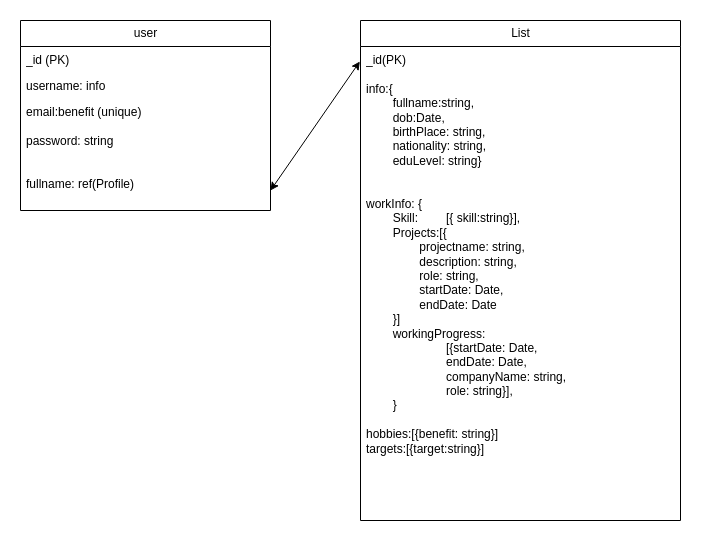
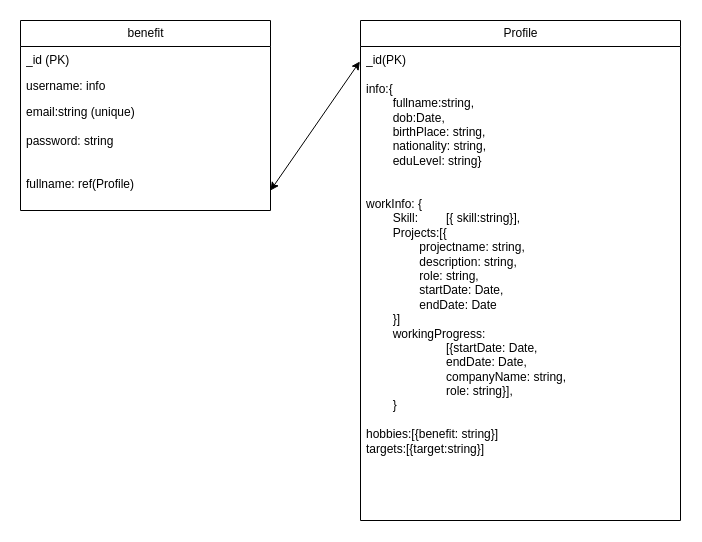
  <mxCell id="0" />
  <mxCell id="1" parent="0" />
- <mxCell id="2" value="user" style="swimlane;fontStyle=0;childLayout=stackLayout;horizontal=1;startSize=26;fillColor=none;horizontalStack=0;resizeParent=1;resizeParentMax=0;resizeLast=0;collapsible=1;marginBottom=0;html=1;" vertex="1" parent="1"><mxGeometry x="20" width="250" height="190" as="geometry" y="20" /></mxCell>
+ <mxCell id="2" value="benefit" style="swimlane;fontStyle=0;childLayout=stackLayout;horizontal=1;startSize=26;fillColor=none;horizontalStack=0;resizeParent=1;resizeParentMax=0;resizeLast=0;collapsible=1;marginBottom=0;html=1;" vertex="1" parent="1"><mxGeometry x="20" width="250" height="190" as="geometry" y="20" /></mxCell>
  <mxCell id="3" value="_id (PK)" style="text;strokeColor=none;fillColor=none;align=left;verticalAlign=top;spacingLeft=4;spacingRight=4;overflow=hidden;rotatable=0;points=[[0,0.5],[1,0.5]];portConstraint=eastwest;whiteSpace=wrap;html=1;" vertex="1" parent="2"><mxGeometry y="26" width="250" height="26" as="geometry" /></mxCell>
  <mxCell id="4" value="username: info" style="text;strokeColor=none;fillColor=none;align=left;verticalAlign=top;spacingLeft=4;spacingRight=4;overflow=hidden;rotatable=0;points=[[0,0.5],[1,0.5]];portConstraint=eastwest;whiteSpace=wrap;html=1;" vertex="1" parent="2"><mxGeometry y="52" width="250" height="26" as="geometry" /></mxCell>
- <mxCell id="5" value="email:benefit (unique)&lt;div&gt;&lt;br&gt;&lt;/div&gt;&lt;div&gt;password: string&lt;/div&gt;" style="text;strokeColor=none;fillColor=none;align=left;verticalAlign=top;spacingLeft=4;spacingRight=4;overflow=hidden;rotatable=0;points=[[0,0.5],[1,0.5]];portConstraint=eastwest;whiteSpace=wrap;html=1;" vertex="1" parent="2"><mxGeometry y="78" width="250" height="72" as="geometry" /></mxCell>
+ <mxCell id="5" value="email:string (unique)&lt;div&gt;&lt;br&gt;&lt;/div&gt;&lt;div&gt;password: string&lt;/div&gt;" style="text;strokeColor=none;fillColor=none;align=left;verticalAlign=top;spacingLeft=4;spacingRight=4;overflow=hidden;rotatable=0;points=[[0,0.5],[1,0.5]];portConstraint=eastwest;whiteSpace=wrap;html=1;" vertex="1" parent="2"><mxGeometry y="78" width="250" height="72" as="geometry" /></mxCell>
  <mxCell id="6" value="fullname: ref(Profile)" style="text;strokeColor=none;fillColor=none;align=left;verticalAlign=top;spacingLeft=4;spacingRight=4;overflow=hidden;rotatable=0;points=[[0,0.5],[1,0.5]];portConstraint=eastwest;whiteSpace=wrap;html=1;" vertex="1" parent="2"><mxGeometry y="150" width="250" height="40" as="geometry" /></mxCell>
- <mxCell id="7" value="List" style="swimlane;fontStyle=0;childLayout=stackLayout;horizontal=1;startSize=26;fillColor=none;horizontalStack=0;resizeParent=1;resizeParentMax=0;resizeLast=0;collapsible=1;marginBottom=0;html=1;" vertex="1" parent="1"><mxGeometry x="360" width="320" height="500" as="geometry" y="20" /></mxCell>
+ <mxCell id="7" value="Profile" style="swimlane;fontStyle=0;childLayout=stackLayout;horizontal=1;startSize=26;fillColor=none;horizontalStack=0;resizeParent=1;resizeParentMax=0;resizeLast=0;collapsible=1;marginBottom=0;html=1;" vertex="1" parent="1"><mxGeometry x="360" width="320" height="500" as="geometry" y="20" /></mxCell>
  <mxCell id="8" value="&lt;div&gt;_id(PK)&lt;/div&gt;&lt;div&gt;&lt;br&gt;&lt;/div&gt;info:{&lt;div&gt;&lt;span style=&quot;white-space: pre;&quot;&gt;&#09;&lt;/span&gt;fullname:string,&lt;div&gt;&lt;span style=&quot;white-space: pre;&quot;&gt;&#09;&lt;/span&gt;dob:Date,&lt;br&gt;&lt;/div&gt;&lt;/div&gt;&lt;div&gt;&lt;span style=&quot;white-space: pre;&quot;&gt;&#09;&lt;/span&gt;birthPlace: string,&lt;br&gt;&lt;/div&gt;&lt;div&gt;&lt;span style=&quot;white-space: pre;&quot;&gt;&#09;&lt;/span&gt;nationality: string,&lt;br&gt;&lt;/div&gt;&lt;div&gt;&lt;span style=&quot;white-space: pre;&quot;&gt;&#09;&lt;/span&gt;eduLevel: string}&lt;/div&gt;" style="text;strokeColor=none;fillColor=none;align=left;verticalAlign=top;spacingLeft=4;spacingRight=4;overflow=hidden;rotatable=0;points=[[0,0.5],[1,0.5]];portConstraint=eastwest;whiteSpace=wrap;html=1;" vertex="1" parent="7"><mxGeometry y="26" width="320" height="144" as="geometry" /></mxCell>
  <mxCell id="9" value="workInfo: {&lt;div&gt;&lt;span style=&quot;white-space: pre;&quot;&gt;&#09;Skill:&#09;[{ skill:string}],&lt;/span&gt;&lt;/div&gt;&lt;div&gt;&lt;span style=&quot;white-space: pre;&quot;&gt;&#09;&lt;/span&gt;Projects:[{&lt;/div&gt;&lt;div&gt;&lt;span style=&quot;white-space: pre;&quot;&gt;&#09;&lt;span style=&quot;white-space: pre;&quot;&gt;&#09;&lt;/span&gt;projectname: string,&lt;/span&gt;&lt;/div&gt;&lt;div&gt;&lt;span style=&quot;white-space: pre;&quot;&gt;&lt;span style=&quot;white-space: pre;&quot;&gt;&#09;&lt;/span&gt;&lt;span style=&quot;white-space: pre;&quot;&gt;&#09;&lt;/span&gt;description: string,&lt;/span&gt;&lt;/div&gt;&lt;div&gt;&lt;span style=&quot;white-space: pre;&quot;&gt;&lt;span style=&quot;white-space: pre;&quot;&gt;&#09;&lt;/span&gt;&lt;span style=&quot;white-space: pre;&quot;&gt;&#09;&lt;/span&gt;role: string,&lt;/span&gt;&lt;/div&gt;&lt;div&gt;&lt;span style=&quot;white-space: pre;&quot;&gt;&lt;span style=&quot;white-space: pre;&quot;&gt;&#09;&lt;/span&gt;&lt;span style=&quot;white-space: pre;&quot;&gt;&#09;&lt;/span&gt;startDate: Date,&lt;/span&gt;&lt;/div&gt;&lt;div&gt;&lt;span style=&quot;white-space: pre;&quot;&gt;&lt;span style=&quot;white-space: pre;&quot;&gt;&#09;&lt;/span&gt;&lt;span style=&quot;white-space: pre;&quot;&gt;&#09;&lt;/span&gt;endDate: Date&#09;&lt;/span&gt;&lt;/div&gt;&lt;div&gt;&lt;span style=&quot;white-space: pre;&quot;&gt;&#09;&lt;/span&gt;}]&lt;br&gt;&lt;/div&gt;&lt;div&gt;&lt;span style=&quot;white-space: pre;&quot;&gt;&#09;workingProgress: &lt;/span&gt;&lt;/div&gt;&lt;div&gt;&lt;span style=&quot;white-space: pre;&quot;&gt;&#09;&lt;span style=&quot;white-space: pre;&quot;&gt;&#09;&lt;/span&gt;&lt;span style=&quot;white-space: pre;&quot;&gt;&#09;&lt;/span&gt;[{startDate: &lt;/span&gt;Date&lt;span style=&quot;white-space: pre;&quot;&gt;,&lt;br&gt;&lt;/span&gt;&lt;/div&gt;&lt;div&gt;&lt;span style=&quot;white-space: pre;&quot;&gt;&#09;&lt;span style=&quot;white-space: pre;&quot;&gt;&#09;&lt;/span&gt;&lt;span style=&quot;white-space: pre;&quot;&gt;&#09;&lt;/span&gt;endDate: &lt;/span&gt;Date&lt;span style=&quot;white-space: pre;&quot;&gt;,&lt;br&gt;&lt;/span&gt;&lt;/div&gt;&lt;div&gt;&lt;span style=&quot;white-space: pre;&quot;&gt;&#09;&lt;span style=&quot;white-space: pre;&quot;&gt;&#09;&lt;/span&gt;&lt;span style=&quot;white-space: pre;&quot;&gt;&#09;&lt;/span&gt;companyName: string,&lt;br&gt;&lt;/span&gt;&lt;/div&gt;&lt;div&gt;&lt;span style=&quot;white-space: pre;&quot;&gt;&#09;&lt;span style=&quot;white-space: pre;&quot;&gt;&#09;&lt;/span&gt;&lt;span style=&quot;white-space: pre;&quot;&gt;&#09;&lt;/span&gt;role: string}],&lt;br&gt;&lt;/span&gt;&lt;/div&gt;&lt;div&gt;&lt;span style=&quot;white-space: pre;&quot;&gt;&#09;}&lt;br&gt;&lt;/span&gt;&lt;/div&gt;&lt;div&gt;&lt;span style=&quot;white-space: pre;&quot;&gt;&lt;br&gt;&lt;/span&gt;&lt;/div&gt;&lt;div&gt;&lt;span style=&quot;white-space: pre;&quot;&gt;hobbies:[{benefit: string}]&lt;/span&gt;&lt;/div&gt;&lt;div&gt;&lt;span style=&quot;white-space: pre;&quot;&gt;targets:[{target:string}]&lt;/span&gt;&lt;/div&gt;" style="text;strokeColor=none;fillColor=none;align=left;verticalAlign=top;spacingLeft=4;spacingRight=4;overflow=hidden;rotatable=0;points=[[0,0.5],[1,0.5]];portConstraint=eastwest;whiteSpace=wrap;html=1;" vertex="1" parent="7"><mxGeometry y="170" width="320" height="330" as="geometry" /></mxCell>
  <mxCell id="10" value="" style="endArrow=classic;startArrow=classic;html=1;rounded=0;entryX=-0.002;entryY=0.104;entryDx=0;entryDy=0;entryPerimeter=0;exitX=1;exitY=0.5;exitDx=0;exitDy=0;" edge="1" parent="1" source="6" target="8"><mxGeometry width="50" height="50" relative="1" as="geometry"><mxPoint x="270" y="109" as="sourcePoint" /><mxPoint x="290.711" y="59" as="targetPoint" /></mxGeometry></mxCell>
